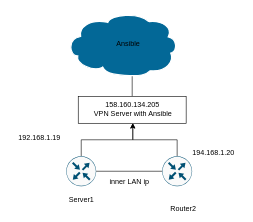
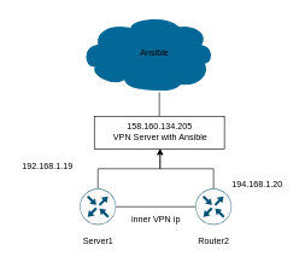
  <mxCell id="0" />
  <mxCell id="1" parent="0" />
  <mxCell id="2" value="" style="edgeStyle=orthogonalEdgeStyle;rounded=0;orthogonalLoop=1;jettySize=auto;html=1;" edge="1" parent="1" source="3" target="12"><mxGeometry relative="1" as="geometry" /></mxCell>
  <mxCell id="3" value="" style="rounded=0;whiteSpace=wrap;html=1;" vertex="1" parent="1"><mxGeometry x="130" y="160" width="180" height="45" as="geometry" /></mxCell>
  <mxCell id="4" value="" style="edgeStyle=orthogonalEdgeStyle;rounded=0;orthogonalLoop=1;jettySize=auto;html=1;" edge="1" parent="1" source="5" target="11"><mxGeometry relative="1" as="geometry" /></mxCell>
  <mxCell id="5" value="" style="sketch=0;points=[[0.5,0,0],[1,0.5,0],[0.5,1,0],[0,0.5,0],[0.145,0.145,0],[0.856,0.145,0],[0.855,0.856,0],[0.145,0.855,0]];verticalLabelPosition=bottom;html=1;verticalAlign=top;aspect=fixed;align=center;pointerEvents=1;shape=mxgraph.cisco19.rect;prIcon=router;fillColor=#FAFAFA;strokeColor=#005073;" vertex="1" parent="1"><mxGeometry x="110" y="260" width="50" height="50" as="geometry" /></mxCell>
  <mxCell id="6" value="" style="edgeStyle=orthogonalEdgeStyle;rounded=0;orthogonalLoop=1;jettySize=auto;html=1;" edge="1" parent="1" source="7" target="11"><mxGeometry relative="1" as="geometry" /></mxCell>
  <mxCell id="7" value="" style="sketch=0;points=[[0.5,0,0],[1,0.5,0],[0.5,1,0],[0,0.5,0],[0.145,0.145,0],[0.856,0.145,0],[0.855,0.856,0],[0.145,0.855,0]];verticalLabelPosition=bottom;html=1;verticalAlign=top;aspect=fixed;align=center;pointerEvents=1;shape=mxgraph.cisco19.rect;prIcon=router;fillColor=#FAFAFA;strokeColor=#005073;" vertex="1" parent="1"><mxGeometry x="270" y="260" width="50" height="50" as="geometry" /></mxCell>
  <mxCell id="8" value="Server1" style="text;html=1;align=center;verticalAlign=middle;resizable=0;points=[];autosize=1;strokeColor=none;fillColor=none;" vertex="1" parent="1"><mxGeometry x="100" y="318" width="70" height="30" as="geometry" /></mxCell>
- <mxCell id="9" value="Router2" style="text;html=1;align=center;verticalAlign=middle;resizable=0;points=[];autosize=1;strokeColor=none;fillColor=none;" vertex="1" parent="1"><mxGeometry x="270" y="333" width="70" height="30" as="geometry" /></mxCell>
+ <mxCell id="9" value="Router2" style="text;html=1;align=center;verticalAlign=middle;resizable=0;points=[];autosize=1;strokeColor=none;fillColor=none;" vertex="1" parent="1"><mxGeometry x="260" y="318" width="70" height="30" as="geometry" /></mxCell>
  <mxCell id="10" value="" style="shape=mxgraph.cisco.storage.cloud;sketch=0;html=1;pointerEvents=1;dashed=0;fillColor=#036897;strokeColor=#ffffff;strokeWidth=2;verticalLabelPosition=bottom;verticalAlign=top;align=center;outlineConnect=0;" vertex="1" parent="1"><mxGeometry x="110" y="20" width="186" height="106" as="geometry" /></mxCell>
  <mxCell id="11" value="VPN Server with Ansible" style="text;html=1;align=center;verticalAlign=middle;resizable=0;points=[];autosize=1;strokeColor=none;fillColor=none;" vertex="1" parent="1"><mxGeometry x="146" y="175" width="150" height="30" as="geometry" /></mxCell>
  <mxCell id="12" value="Ansible" style="text;html=1;align=center;verticalAlign=middle;resizable=0;points=[];autosize=1;strokeColor=none;fillColor=none;" vertex="1" parent="1"><mxGeometry x="183" y="58" width="60" height="30" as="geometry" /></mxCell>
  <mxCell id="13" value="" style="endArrow=none;html=1;rounded=0;exitX=1;exitY=0.5;exitDx=0;exitDy=0;exitPerimeter=0;entryX=0;entryY=0.5;entryDx=0;entryDy=0;entryPerimeter=0;" edge="1" parent="1" source="5" target="7"><mxGeometry width="50" height="50" relative="1" as="geometry"><mxPoint x="240" y="210" as="sourcePoint" /><mxPoint x="290" y="160" as="targetPoint" /></mxGeometry></mxCell>
- <mxCell id="14" value="inner LAN ip" style="text;html=1;align=center;verticalAlign=middle;resizable=0;points=[];autosize=1;strokeColor=none;fillColor=none;" vertex="1" parent="1"><mxGeometry x="170" y="288" width="90" height="30" as="geometry" /></mxCell>
+ <mxCell id="14" value="inner VPN ip" style="text;html=1;align=center;verticalAlign=middle;resizable=0;points=[];autosize=1;strokeColor=none;fillColor=none;" vertex="1" parent="1"><mxGeometry x="170" y="288" width="90" height="30" as="geometry" /></mxCell>
  <mxCell id="15" value="158.160.134.205" style="text;html=1;align=center;verticalAlign=middle;resizable=0;points=[];autosize=1;strokeColor=none;fillColor=none;" vertex="1" parent="1"><mxGeometry x="165" y="160" width="110" height="30" as="geometry" /></mxCell>
  <mxCell id="16" value="192.168.1.19" style="text;html=1;align=center;verticalAlign=middle;resizable=0;points=[];autosize=1;strokeColor=none;fillColor=none;" vertex="1" parent="1"><mxGeometry x="20" y="215" width="90" height="30" as="geometry" /></mxCell>
  <mxCell id="17" value="194.168.1.20" style="text;html=1;align=center;verticalAlign=middle;resizable=0;points=[];autosize=1;strokeColor=none;fillColor=none;" vertex="1" parent="1"><mxGeometry x="310" y="240" width="90" height="30" as="geometry" /></mxCell>
